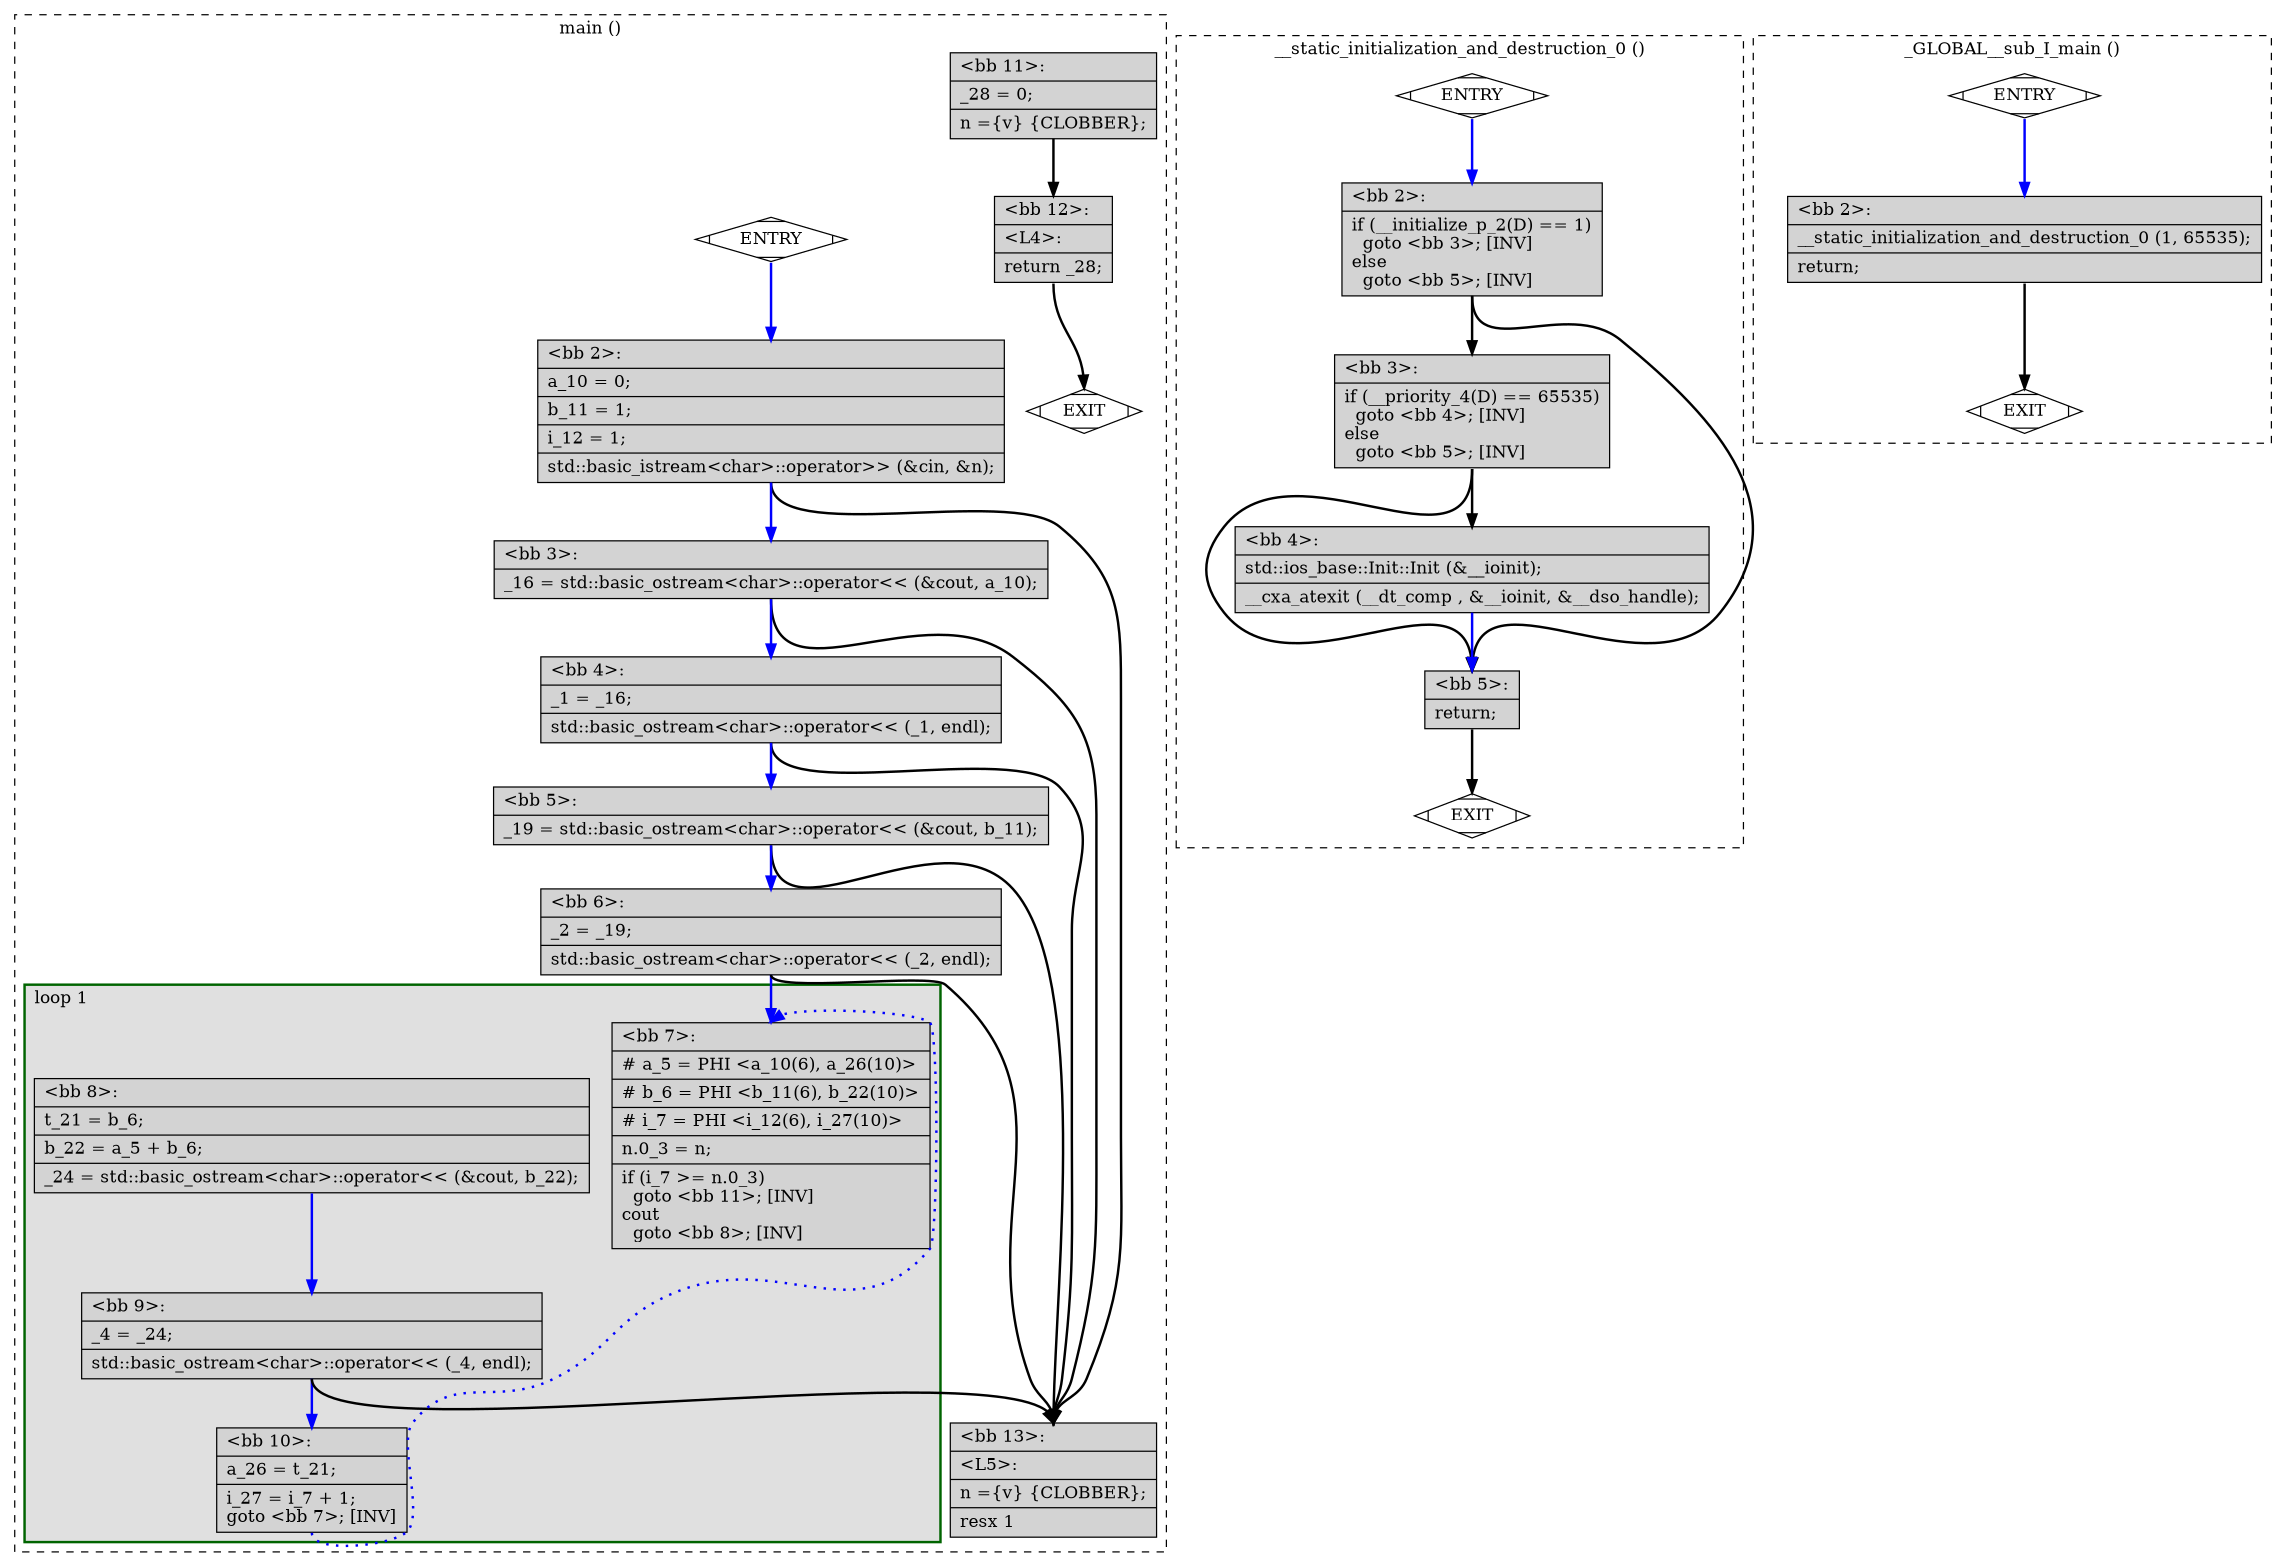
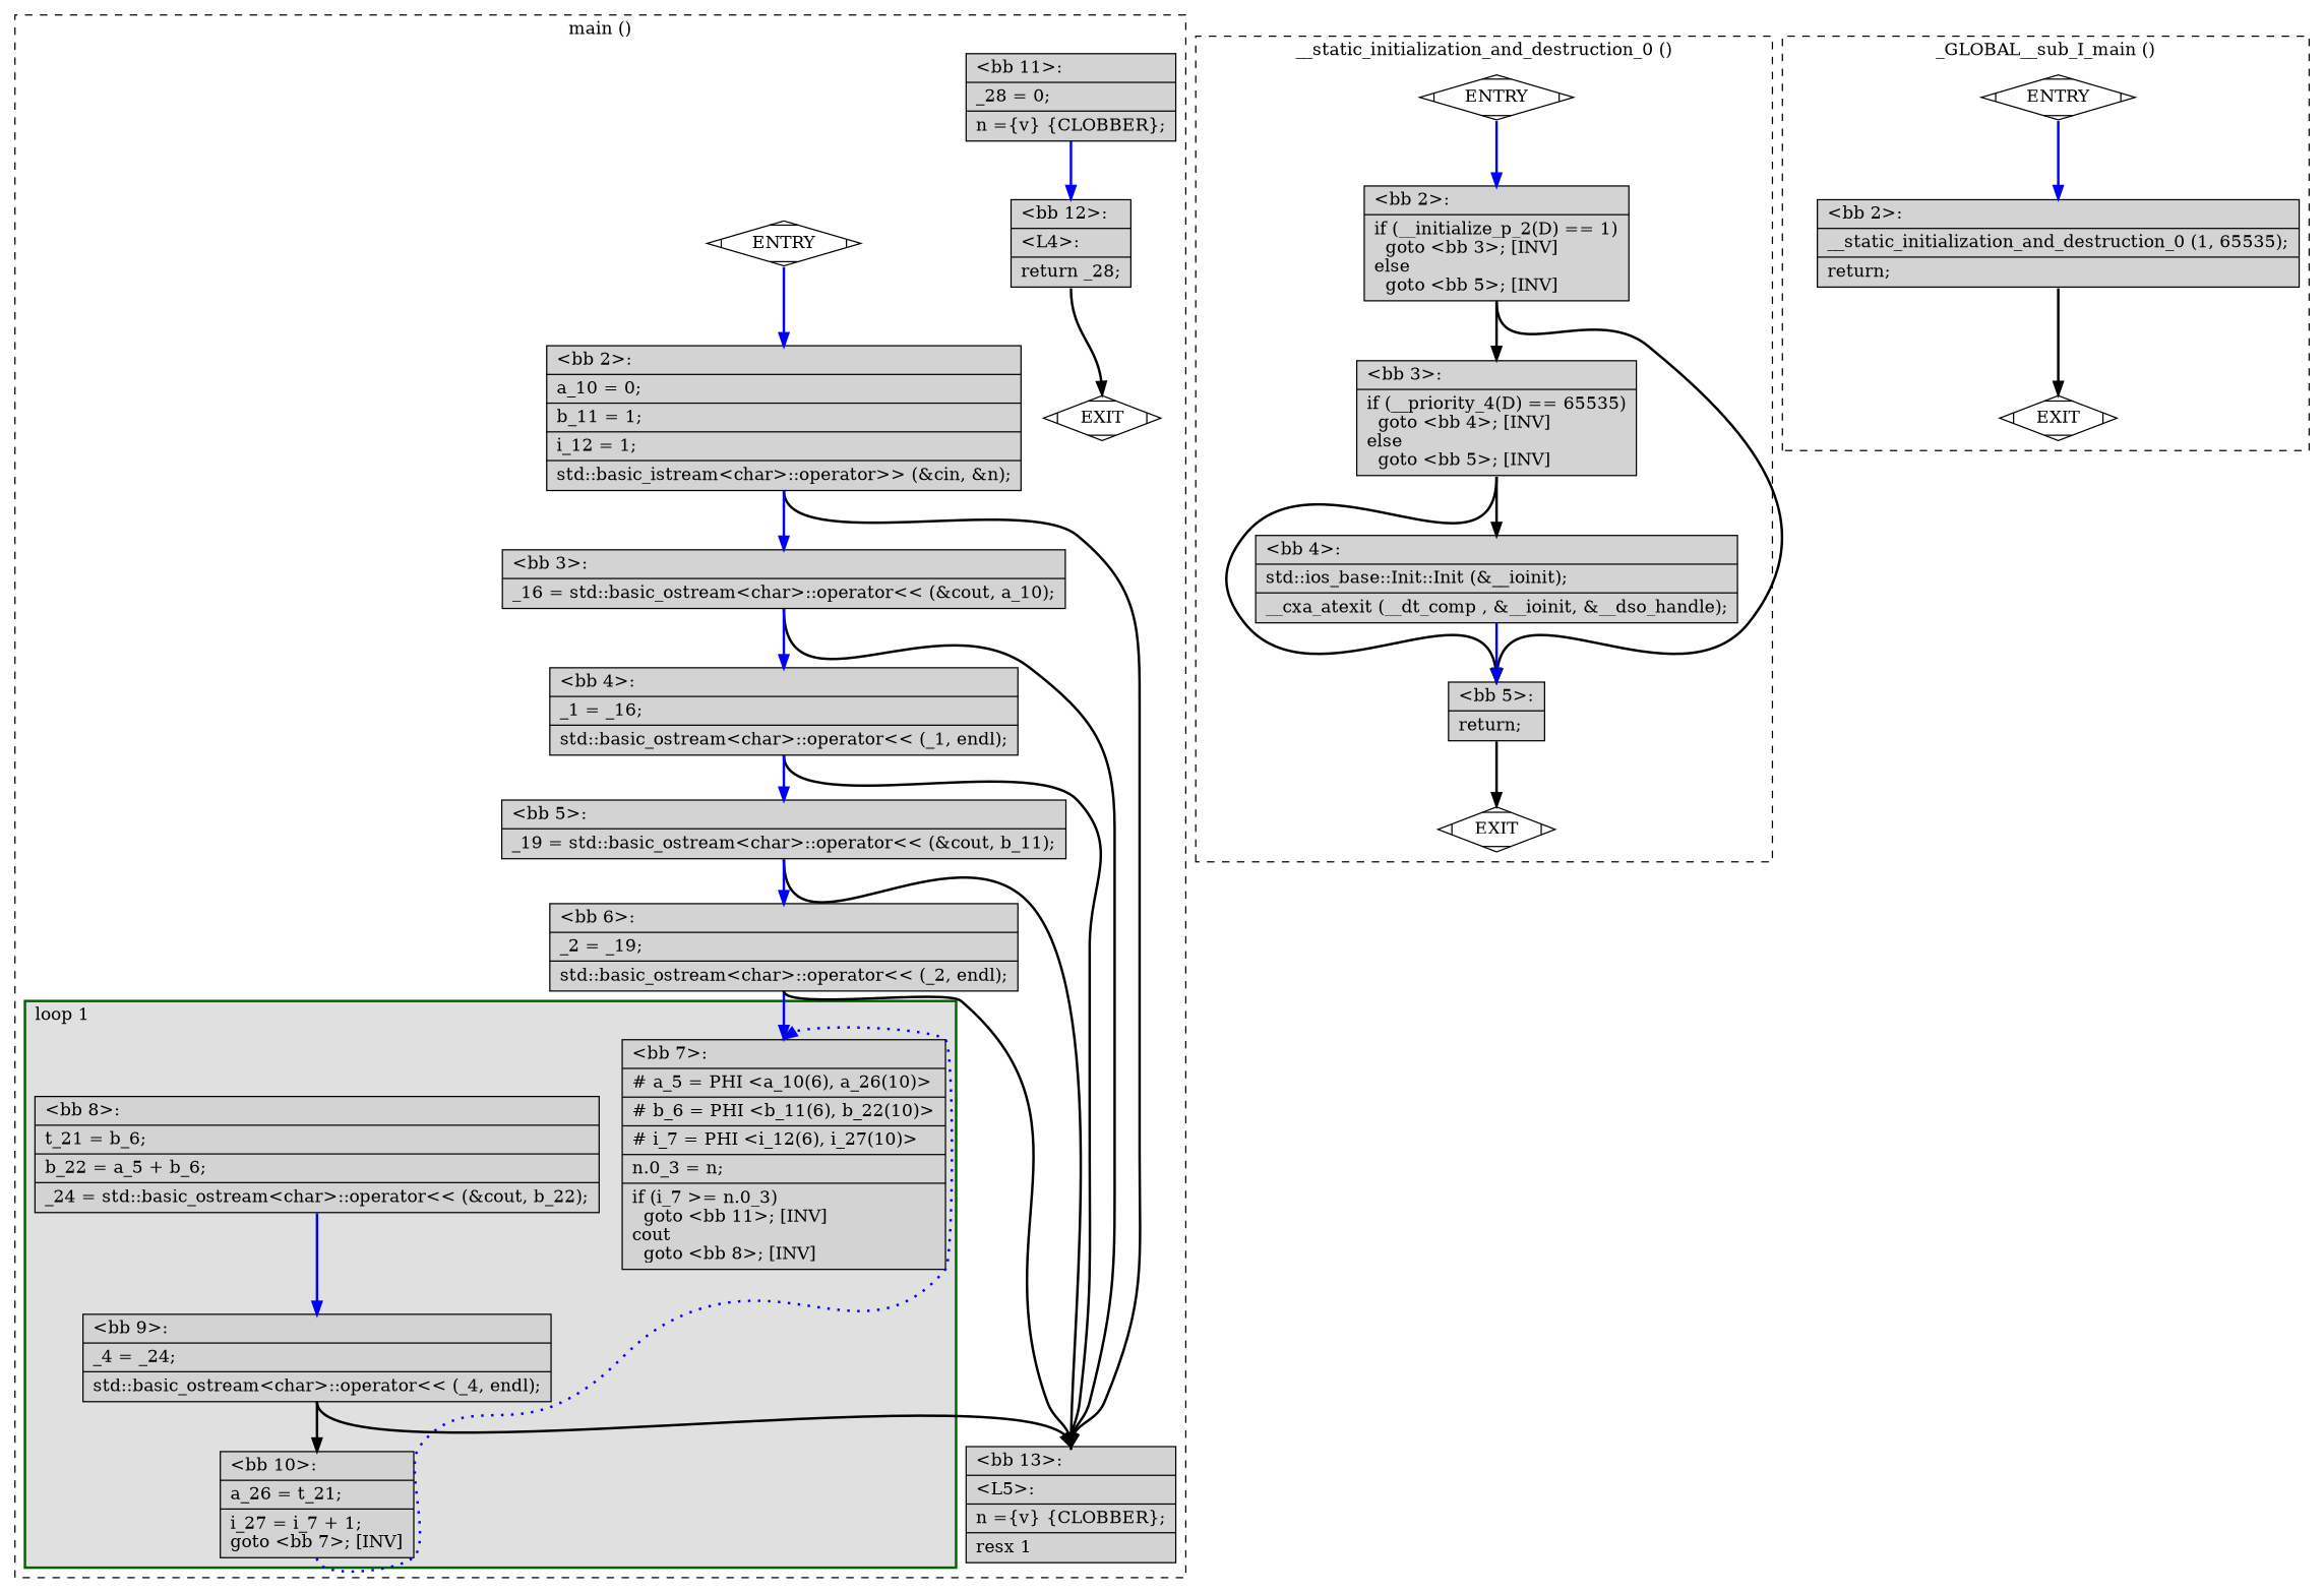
  digraph {
    node [fillcolor=lightgrey shape=record style=filled]
    edge [color=blue constraint=true headport=n style="solid,bold" tailport=s weight=10]
    n1 [label="{\<bb\ 7\>:\l|#\ a_5\ =\ PHI\ \<a_10(6),\ a_26(10)\>\l|#\ b_6\ =\ PHI\ \<b_11(6),\ b_22(10)\>\l|#\ i_7\ =\ PHI\ \<i_12(6),\ i_27(10)\>\l|n.0_3\ =\ n;\l|if\ (i_7\ \>=\ n.0_3)\l\ \ goto\ \<bb\ 11\>;\ [INV]\lcout\l\ \ goto\ \<bb\ 8\>;\ [INV]\l}"]
    n2 [label="{\<bb\ 8\>:\l|t_21\ =\ b_6;\l|b_22\ =\ a_5\ +\ b_6;\l|_24\ =\ std::basic_ostream\<char\>::operator\<\<\ (&cout,\ b_22);\l}"]
    n3 [label="{\<bb\ 9\>:\l|_4\ =\ _24;\l|std::basic_ostream\<char\>::operator\<\<\ (_4,\ endl);\l}"]
    n4 [label="{\<bb\ 10\>:\l|a_26\ =\ t_21;\l|i_27\ =\ i_7\ +\ 1;\lgoto\ \<bb\ 7\>;\ [INV]\l}"]
    n5 [label="{\<bb\ 11\>:\l|_28\ =\ 0;\l|n\ =\{v\}\ \{CLOBBER\};\l}"]
    n6 [label="{\<bb\ 13\>:\l|\<L5\>:\l|n\ =\{v\}\ \{CLOBBER\};\l|resx\ 1\l}"]
    n7 [fillcolor=white label=ENTRY shape=Mdiamond]
    n8 [fillcolor=white label=EXIT shape=Mdiamond]
    n9 [label="{\<bb\ 2\>:\l|a_10\ =\ 0;\l|b_11\ =\ 1;\l|i_12\ =\ 1;\l|std::basic_istream\<char\>::operator\>\>\ (&cin,\ &n);\l}"]
    n10 [label="{\<bb\ 3\>:\l|_16\ =\ std::basic_ostream\<char\>::operator\<\<\ (&cout,\ a_10);\l}"]
    n11 [label="{\<bb\ 4\>:\l|_1\ =\ _16;\l|std::basic_ostream\<char\>::operator\<\<\ (_1,\ endl);\l}"]
    n12 [label="{\<bb\ 5\>:\l|_19\ =\ std::basic_ostream\<char\>::operator\<\<\ (&cout,\ b_11);\l}"]
    n13 [label="{\<bb\ 6\>:\l|_2\ =\ _19;\l|std::basic_ostream\<char\>::operator\<\<\ (_2,\ endl);\l}"]
    n14 [label="{\<bb\ 12\>:\l|\<L4\>:\l|return\ _28;\l}"]
    n15 [fillcolor=white label=ENTRY shape=Mdiamond]
    n16 [fillcolor=white label=EXIT shape=Mdiamond]
    n17 [label="{\<bb\ 2\>:\l|if\ (__initialize_p_2(D)\ ==\ 1)\l\ \ goto\ \<bb\ 3\>;\ [INV]\lelse\l\ \ goto\ \<bb\ 5\>;\ [INV]\l}"]
    n18 [label="{\<bb\ 3\>:\l|if\ (__priority_4(D)\ ==\ 65535)\l\ \ goto\ \<bb\ 4\>;\ [INV]\lelse\l\ \ goto\ \<bb\ 5\>;\ [INV]\l}"]
    n19 [label="{\<bb\ 5\>:\l|return;\l}"]
    n20 [label="{\<bb\ 4\>:\l|std::ios_base::Init::Init\ (&__ioinit);\l|__cxa_atexit\ (__dt_comp\ ,\ &__ioinit,\ &__dso_handle);\l}"]
    n21 [fillcolor=white label=ENTRY shape=Mdiamond]
    n22 [fillcolor=white label=EXIT shape=Mdiamond]
    n23 [label="{\<bb\ 2\>:\l|__static_initialization_and_destruction_0\ (1,\ 65535);\l|return;\l}"]
    subgraph cluster_1 {
      color=black
      label="main ()"
      style=dashed
      n5
      n6
      n7
      n8
      n9
      n10
      n11
      n12
      n13
      n14
      subgraph cluster_2 {
        color=darkgreen
        fillcolor=grey88
        label="loop 1"
        labeljust=l
        penwidth=2
        style=filled
        n1
        n2
        n3
        n4
      }
    }
    subgraph cluster_3 {
      color=black
      label="__static_initialization_and_destruction_0 ()"
      style=dashed
      n15
      n16
      n17
      n18
      n19
      n20
    }
    subgraph cluster_4 {
      color=black
      label="_GLOBAL__sub_I_main ()"
      style=dashed
      n21
      n22
      n23
    }
    n2 -> n3 [weight=100]
-   n3 -> n4 [weight=100]
+   n3 -> n4 [color=black weight=100]
    n3 -> n6 [color=black]
    n4 -> n1 [constraint=false style="dotted,bold"]
-   n5 -> n14 [color=black weight=100]
+   n5 -> n14 [weight=100]
    n7 -> n8 [style=invis color="" weight=""]
    n7 -> n9 [weight=100]
    n9 -> n6 [color=black]
    n9 -> n10 [weight=100]
    n10 -> n6 [color=black]
    n10 -> n11 [weight=100]
    n11 -> n6 [color=black]
    n11 -> n12 [weight=100]
    n12 -> n6 [color=black]
    n12 -> n13 [weight=100]
    n13 -> n1 [weight=100]
    n13 -> n6 [color=black]
    n14 -> n8 [color=black]
    n15 -> n16 [style=invis color="" weight=""]
    n15 -> n17 [weight=100]
    n17 -> n18 [color=black]
    n17 -> n19 [color=black]
    n18 -> n19 [color=black]
    n18 -> n20 [color=black]
    n19 -> n16 [color=black]
    n20 -> n19 [weight=100]
    n21 -> n22 [style=invis color="" weight=""]
    n21 -> n23 [weight=100]
    n23 -> n22 [color=black]
  }
